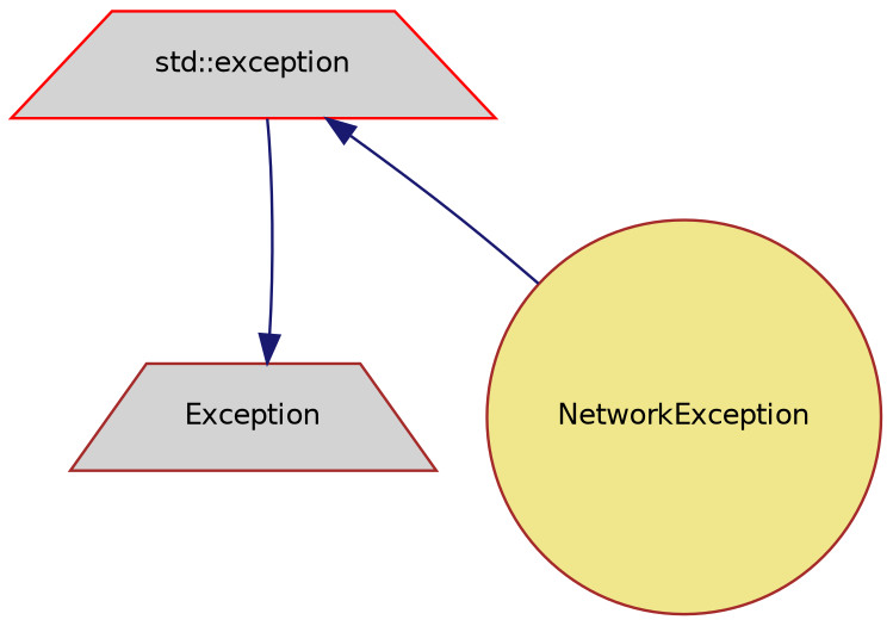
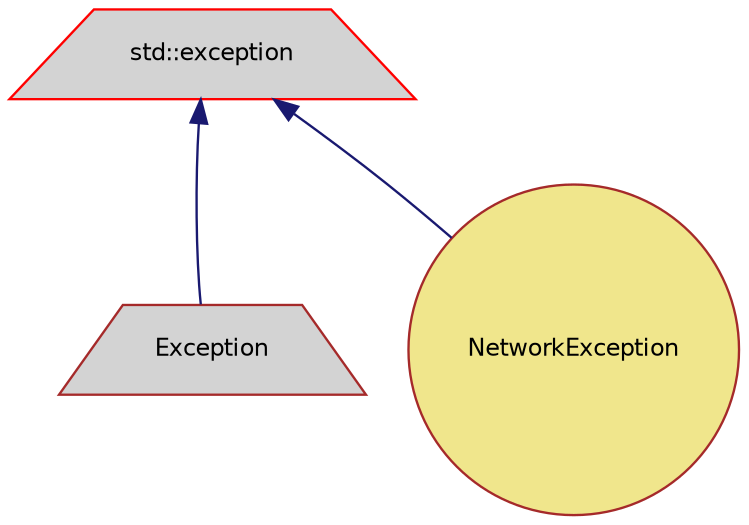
  digraph {
    node [color=brown fillcolor=lightgrey fontname=Helvetica fontsize=10 shape=trapezium style=filled]
    edge [color=midnightblue dir=back fontname=Helvetica fontsize=10 labelfontname=Helvetica labelfontsize=10 style=solid]
    n1 [fillcolor=khaki fontcolor=black height=0.2 label=NetworkException shape=circle width=0.4]
    n2 [height=0.2 label=Exception width=0.4]
    n3 [color=red height=0.2 label="std::exception" width=0.4]
    n3 -> n1
-   n2 -> n3
+   n3 -> n2
  }
